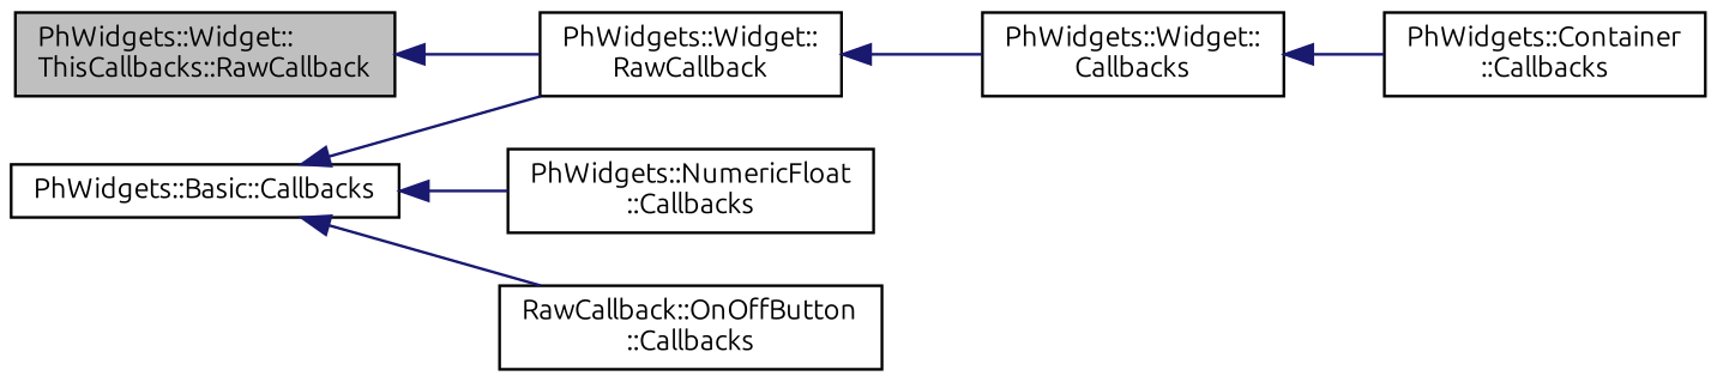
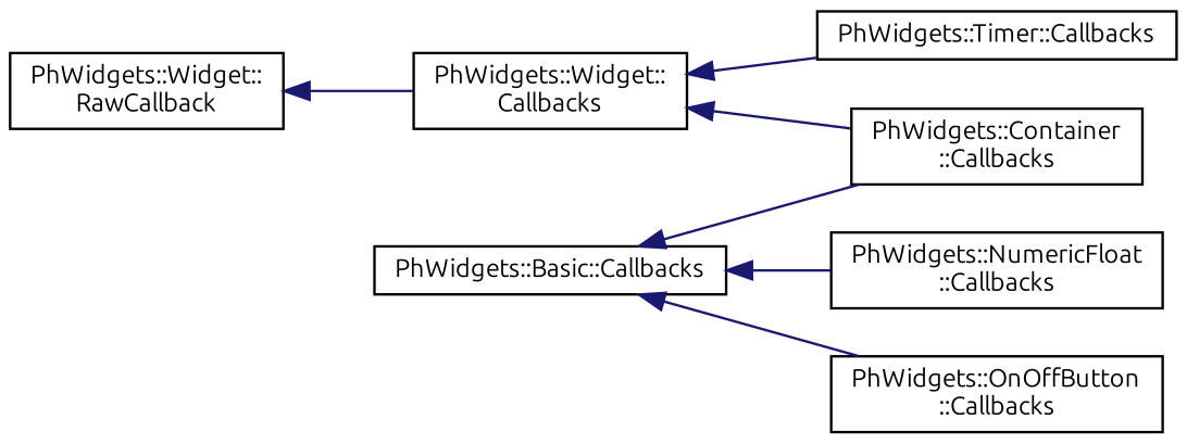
  digraph {
    fontname=Ubuntu
    rankdir=LR
    node [color=black fillcolor=white fontname=Ubuntu fontsize=10 shape=record style=filled]
    edge [color=midnightblue dir=back fontname=Ubuntu fontsize=10 labelfontname=Helvetica labelfontsize=10 style=solid]
-   n1 [fillcolor=grey75 fontcolor=black height=0.2 label="PhWidgets::Widget::\lThisCallbacks::RawCallback" width=0.4]
    n2 [height=0.2 label="PhWidgets::Widget::\lRawCallback" width=0.4]
    n3 [height=0.2 label="PhWidgets::Widget::\lCallbacks" width=0.4]
+   n4 [height=0.2 label="PhWidgets::Timer::Callbacks" width=0.4]
    n5 [height=0.2 label="PhWidgets::Container\l::Callbacks" width=0.4]
    n6 [height=0.2 label="PhWidgets::Basic::Callbacks" width=0.4]
    n7 [height=0.2 label="PhWidgets::NumericFloat\l::Callbacks" width=0.4]
-   n8 [height=0.2 label="RawCallback::OnOffButton\l::Callbacks" width=0.4]
-   n1 -> n2
+   n8 [height=0.2 label="PhWidgets::OnOffButton\l::Callbacks" width=0.4]
    n2 -> n3
+   n3 -> n4
    n3 -> n5
-   n6 -> n2
+   n6 -> n5
    n6 -> n7
    n6 -> n8
  }
